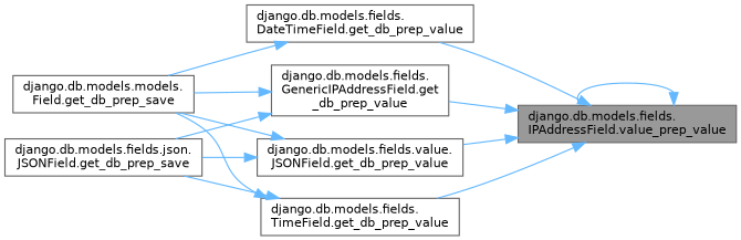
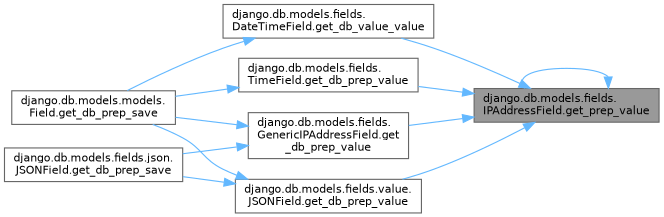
  digraph {
    rankdir=RL
    node [color=grey40 fillcolor=white fontname=Helvetica fontsize=10 shape=box style=filled]
    edge [color=steelblue1 dir=back fontname=Helvetica fontsize=10 labelfontname=Helvetica labelfontsize=10 style=solid]
-   n1 [color=gray40 fillcolor=grey60 fontcolor=black height=0.2 label="django.db.models.fields.\lIPAddressField.value_prep_value" width=0.4]
-   n2 [height=0.2 label="django.db.models.fields.\lDateTimeField.get_db_prep_value" width=0.4]
+   n1 [color=gray40 fillcolor=grey60 fontcolor=black height=0.2 label="django.db.models.fields.\lIPAddressField.get_prep_value" width=0.4]
+   n2 [height=0.2 label="django.db.models.fields.\lDateTimeField.get_db_value_value" width=0.4]
    n3 [height=0.2 label="django.db.models.fields.\lGenericIPAddressField.get\l_db_prep_value" width=0.4]
    n4 [height=0.2 label="django.db.models.fields.value.\lJSONField.get_db_prep_value" width=0.4]
    n5 [height=0.2 label="django.db.models.fields.\lTimeField.get_db_prep_value" width=0.4]
    n6 [height=0.2 label="django.db.models.models.\lField.get_db_prep_save" width=0.4]
    n7 [height=0.2 label="django.db.models.fields.json.\lJSONField.get_db_prep_save" width=0.4]
    n1 -> n1
    n1 -> n2
    n1 -> n3
    n1 -> n4
    n1 -> n5
    n2 -> n6
    n3 -> n6
    n3 -> n7
    n4 -> n6
    n4 -> n7
    n5 -> n6
-   n5 -> n7
  }
